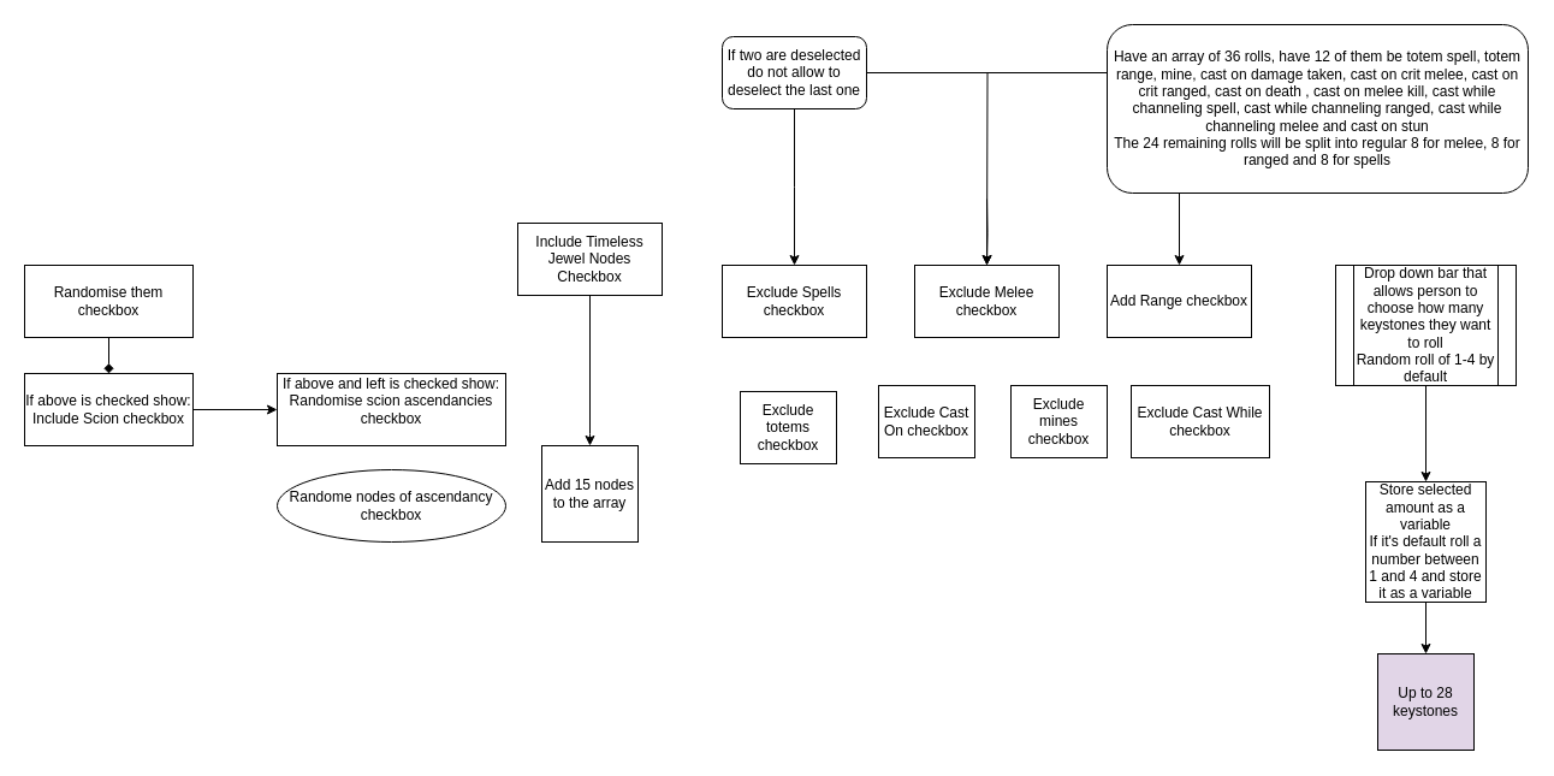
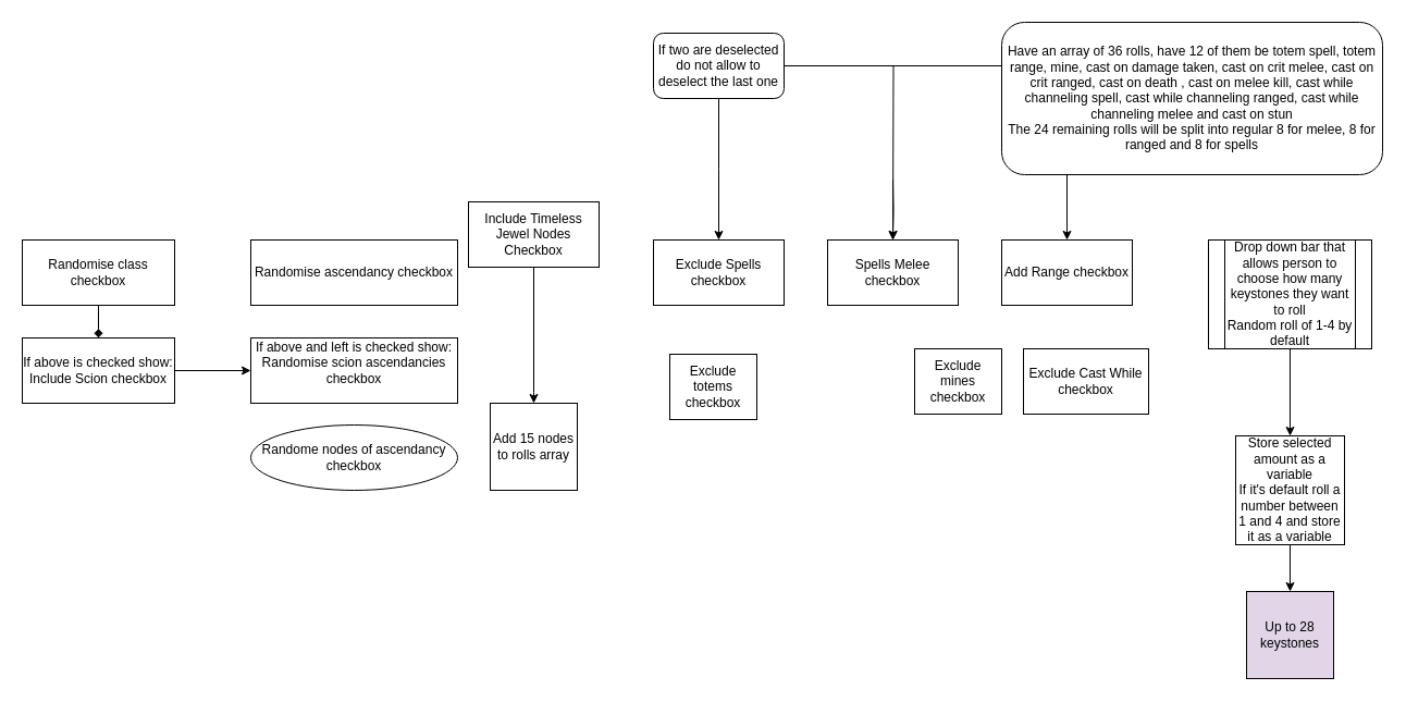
  <mxCell id="0" />
  <mxCell id="1" parent="0" />
- <mxCell id="2" value="Randomise them checkbox" style="rounded=0;whiteSpace=wrap;html=1;" vertex="1" parent="1"><mxGeometry x="20" y="220" width="140" height="60" as="geometry" /></mxCell>
+ <mxCell id="2" value="Randomise class checkbox" style="rounded=0;whiteSpace=wrap;html=1;" vertex="1" parent="1"><mxGeometry x="20" y="220" width="140" height="60" as="geometry" /></mxCell>
+ <mxCell id="3" value="Randomise ascendancy checkbox" style="rounded=0;whiteSpace=wrap;html=1;" vertex="1" parent="1"><mxGeometry x="230" y="220" width="190" height="60" as="geometry" /></mxCell>
  <mxCell id="4" value="&lt;div&gt;If above is checked show:&lt;br&gt;&lt;/div&gt;&lt;div&gt;Include Scion checkbox&lt;br&gt;&lt;/div&gt;" style="rounded=0;whiteSpace=wrap;html=1;" vertex="1" parent="1"><mxGeometry x="20" y="310" width="140" height="60" as="geometry" /></mxCell>
  <mxCell id="5" value="&lt;div&gt;If above and left is checked show:&lt;/div&gt;&lt;div&gt;Randomise scion ascendancies checkbox&lt;br&gt;&lt;/div&gt;&lt;div&gt;&lt;br&gt;&lt;/div&gt;" style="rounded=0;whiteSpace=wrap;html=1;" vertex="1" parent="1"><mxGeometry x="230" y="310" width="190" height="60" as="geometry" /></mxCell>
  <mxCell id="6" value="" style="endArrow=diamond;html=1;exitX=0.5;exitY=1;exitDx=0;exitDy=0;entryX=0.5;entryY=0;entryDx=0;entryDy=0;" edge="1" parent="1" source="2" target="4"><mxGeometry width="50" height="50" relative="1" as="geometry"><mxPoint x="20" y="520" as="sourcePoint" /><mxPoint x="90" y="320" as="targetPoint" /></mxGeometry></mxCell>
  <mxCell id="7" value="" style="endArrow=classic;html=1;exitX=1;exitY=0.5;exitDx=0;exitDy=0;" edge="1" parent="1" source="4" target="5"><mxGeometry width="50" height="50" relative="1" as="geometry"><mxPoint x="200" y="420" as="sourcePoint" /><mxPoint x="250" y="370" as="targetPoint" /></mxGeometry></mxCell>
  <mxCell id="8" value="&lt;div&gt;Exclude Spells checkbox&lt;br&gt;&lt;/div&gt;" style="rounded=0;whiteSpace=wrap;html=1;" vertex="1" parent="1"><mxGeometry x="600" y="220" width="120" height="60" as="geometry" /></mxCell>
- <mxCell id="9" value="&lt;div&gt;Exclude Melee checkbox&lt;br&gt;&lt;/div&gt;" style="rounded=0;whiteSpace=wrap;html=1;" vertex="1" parent="1"><mxGeometry x="760" y="220" width="120" height="60" as="geometry" /></mxCell>
+ <mxCell id="9" value="&lt;div&gt;Spells Melee checkbox&lt;br&gt;&lt;/div&gt;" style="rounded=0;whiteSpace=wrap;html=1;" vertex="1" parent="1"><mxGeometry x="760" y="220" width="120" height="60" as="geometry" /></mxCell>
  <mxCell id="10" value="Add Range checkbox" style="rounded=0;whiteSpace=wrap;html=1;" vertex="1" parent="1"><mxGeometry x="920" y="220" width="120" height="60" as="geometry" /></mxCell>
  <mxCell id="11" style="edgeStyle=orthogonalEdgeStyle;rounded=0;orthogonalLoop=1;jettySize=auto;html=1;entryX=0.5;entryY=0;entryDx=0;entryDy=0;" edge="1" parent="1" target="9"><mxGeometry relative="1" as="geometry"><mxPoint x="820" y="165" as="sourcePoint" /></mxGeometry></mxCell>
  <mxCell id="12" style="edgeStyle=orthogonalEdgeStyle;rounded=0;orthogonalLoop=1;jettySize=auto;html=1;" edge="1" parent="1" source="15"><mxGeometry relative="1" as="geometry"><mxPoint x="660" y="220" as="targetPoint" /></mxGeometry></mxCell>
  <mxCell id="13" style="edgeStyle=orthogonalEdgeStyle;rounded=0;orthogonalLoop=1;jettySize=auto;html=1;" edge="1" parent="1" source="15"><mxGeometry relative="1" as="geometry"><mxPoint x="820" y="220" as="targetPoint" /></mxGeometry></mxCell>
  <mxCell id="14" style="edgeStyle=orthogonalEdgeStyle;rounded=0;orthogonalLoop=1;jettySize=auto;html=1;" edge="1" parent="1" source="15" target="10"><mxGeometry relative="1" as="geometry" /></mxCell>
  <mxCell id="15" value="&lt;div&gt;If two are deselected do not allow to deselect the last one&lt;/div&gt;" style="rounded=1;whiteSpace=wrap;html=1;" vertex="1" parent="1"><mxGeometry x="600" y="30" width="120" height="60" as="geometry" /></mxCell>
  <mxCell id="16" style="edgeStyle=orthogonalEdgeStyle;rounded=0;orthogonalLoop=1;jettySize=auto;html=1;entryX=0.5;entryY=0;entryDx=0;entryDy=0;" edge="1" parent="1" source="17" target="21"><mxGeometry relative="1" as="geometry"><mxPoint x="1173" y="370" as="targetPoint" /></mxGeometry></mxCell>
  <mxCell id="17" value="&lt;div&gt;Drop down bar that allows person to choose how many keystones they want to roll&lt;/div&gt;&lt;div&gt;Random roll of 1-4 by default&lt;br&gt;&lt;/div&gt;" style="shape=process;whiteSpace=wrap;html=1;backgroundOutline=1;" vertex="1" parent="1"><mxGeometry x="1110" y="220" width="150" height="100" as="geometry" /></mxCell>
  <mxCell id="18" style="edgeStyle=orthogonalEdgeStyle;rounded=0;orthogonalLoop=1;jettySize=auto;html=1;entryX=0.5;entryY=0;entryDx=0;entryDy=0;" edge="1" parent="1" source="19"><mxGeometry relative="1" as="geometry"><mxPoint x="490" y="370" as="targetPoint" /><Array as="points"><mxPoint x="490" y="360" /><mxPoint x="490" y="360" /></Array></mxGeometry></mxCell>
  <mxCell id="19" value="&lt;div&gt;Include Timeless Jewel Nodes Checkbox&lt;/div&gt;" style="rounded=0;whiteSpace=wrap;html=1;" vertex="1" parent="1"><mxGeometry x="430" y="185" width="120" height="60" as="geometry" /></mxCell>
  <mxCell id="20" style="edgeStyle=orthogonalEdgeStyle;rounded=0;orthogonalLoop=1;jettySize=auto;html=1;entryX=0.5;entryY=0;entryDx=0;entryDy=0;" edge="1" parent="1" source="21" target="28"><mxGeometry relative="1" as="geometry" /></mxCell>
  <mxCell id="21" value="&lt;div&gt;Store selected amount as a variable&lt;/div&gt;&lt;div&gt;If it's default roll a number between 1 and 4 and store it as a variable&lt;br&gt;&lt;/div&gt;" style="whiteSpace=wrap;html=1;aspect=fixed;" vertex="1" parent="1"><mxGeometry x="1135" y="400" width="100" height="100" as="geometry" /></mxCell>
- <mxCell id="22" value="Add 15 nodes to the array" style="whiteSpace=wrap;html=1;aspect=fixed;" vertex="1" parent="1"><mxGeometry x="450" y="370" width="80" height="80" as="geometry" /></mxCell>
+ <mxCell id="22" value="Add 15 nodes to rolls array" style="whiteSpace=wrap;html=1;aspect=fixed;" vertex="1" parent="1"><mxGeometry x="450" y="370" width="80" height="80" as="geometry" /></mxCell>
  <mxCell id="23" value="&lt;div&gt;Have an array of 36 rolls, have 12 of them be totem spell, totem range, mine, cast on damage taken, cast on crit melee, cast on crit ranged, cast on death , cast on melee kill, cast while channeling spell, cast while channeling ranged, cast while channeling melee and cast on stun&lt;/div&gt;&lt;div&gt;The 24 remaining rolls will be split into regular 8 for melee, 8 for ranged and 8 for spells&lt;br&gt;&lt;/div&gt;" style="rounded=1;whiteSpace=wrap;html=1;" vertex="1" parent="1"><mxGeometry x="920" y="20" width="350" height="140" as="geometry" /></mxCell>
- <mxCell id="24" value="Exclude Cast On checkbox" style="rounded=0;whiteSpace=wrap;html=1;" vertex="1" parent="1"><mxGeometry x="730" y="320" width="80" height="60" as="geometry" /></mxCell>
  <mxCell id="25" value="Exclude mines checkbox" style="rounded=0;whiteSpace=wrap;html=1;" vertex="1" parent="1"><mxGeometry x="840" y="320" width="80" height="60" as="geometry" /></mxCell>
  <mxCell id="26" value="Exclude totems checkbox" style="rounded=0;whiteSpace=wrap;html=1;" vertex="1" parent="1"><mxGeometry x="615" y="325" width="80" height="60" as="geometry" /></mxCell>
  <mxCell id="27" value="Exclude Cast While checkbox" style="rounded=0;whiteSpace=wrap;html=1;" vertex="1" parent="1"><mxGeometry x="940" y="320" width="115" height="60" as="geometry" /></mxCell>
  <mxCell id="28" value="Up to 28 keystones" style="whiteSpace=wrap;html=1;aspect=fixed;fillColor=#e1d5e7;" vertex="1" parent="1"><mxGeometry x="1145" y="543" width="80" height="80" as="geometry" /></mxCell>
  <mxCell id="29" value="Randome nodes of ascendancy checkbox" style="ellipse;whiteSpace=wrap;html=1;" vertex="1" parent="1"><mxGeometry x="230" y="390" width="190" height="60" as="geometry" /></mxCell>
